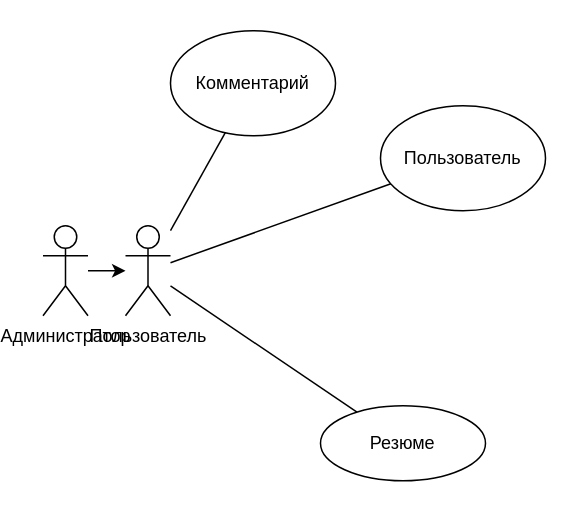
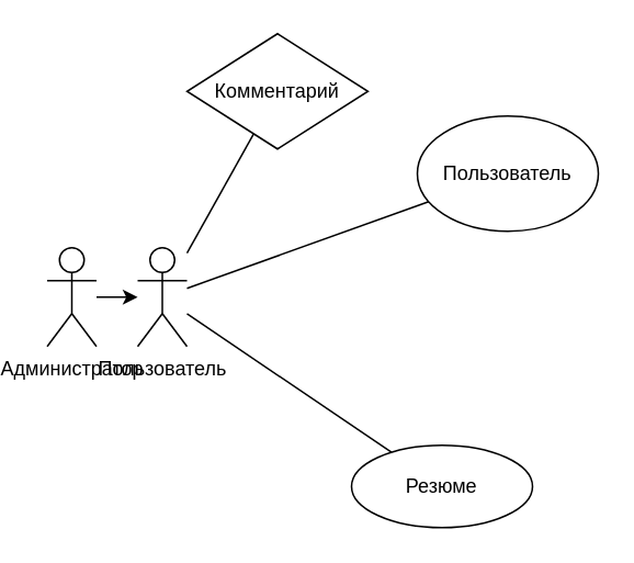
  <mxCell id="0" />
  <mxCell id="1" parent="0" />
  <mxCell id="2" value="Пользователь" style="shape=umlActor;verticalLabelPosition=bottom;verticalAlign=top;html=1;outlineConnect=0;" parent="1" vertex="1"><mxGeometry x="75" y="150" width="30" height="60" as="geometry" /></mxCell>
  <mxCell id="3" value="Резюме" style="ellipse;whiteSpace=wrap;html=1;" parent="1" vertex="1"><mxGeometry x="205" y="270" width="110" height="50" as="geometry" /></mxCell>
- <mxCell id="4" value="Комментарий" style="ellipse;whiteSpace=wrap;html=1;" parent="1" vertex="1"><mxGeometry x="105" y="20" width="110" height="70" as="geometry" /></mxCell>
+ <mxCell id="4" value="Комментарий" style="rhombus;whiteSpace=wrap;html=1;" parent="1" vertex="1"><mxGeometry x="105" y="20" width="110" height="70" as="geometry" /></mxCell>
  <mxCell id="5" value="" style="endArrow=none;html=1;" parent="1" source="2" target="4" edge="1"><mxGeometry width="50" height="50" relative="1" as="geometry"><mxPoint x="155" y="350" as="sourcePoint" /><mxPoint x="205" y="300" as="targetPoint" /></mxGeometry></mxCell>
  <mxCell id="6" value="" style="endArrow=none;html=1;" parent="1" source="2" target="3" edge="1"><mxGeometry width="50" height="50" relative="1" as="geometry"><mxPoint x="155" y="300" as="sourcePoint" /><mxPoint x="205" y="250" as="targetPoint" /></mxGeometry></mxCell>
  <mxCell id="7" value="Администратор" style="shape=umlActor;verticalLabelPosition=bottom;verticalAlign=top;html=1;outlineConnect=0;" vertex="1" parent="1"><mxGeometry x="20" y="150" width="30" height="60" as="geometry" /></mxCell>
  <mxCell id="8" style="edgeStyle=none;html=1;" edge="1" parent="1" source="7" target="2"><mxGeometry relative="1" as="geometry"><mxPoint x="-25" y="360" as="sourcePoint" /><Array as="points" /></mxGeometry></mxCell>
  <mxCell id="9" style="edgeStyle=none;html=1;endArrow=none;endFill=0;" edge="1" parent="1" source="10" target="2"><mxGeometry relative="1" as="geometry" /></mxCell>
  <mxCell id="10" value="Пользователь" style="ellipse;whiteSpace=wrap;html=1;" vertex="1" parent="1"><mxGeometry x="245" y="70" width="110" height="70" as="geometry" /></mxCell>
